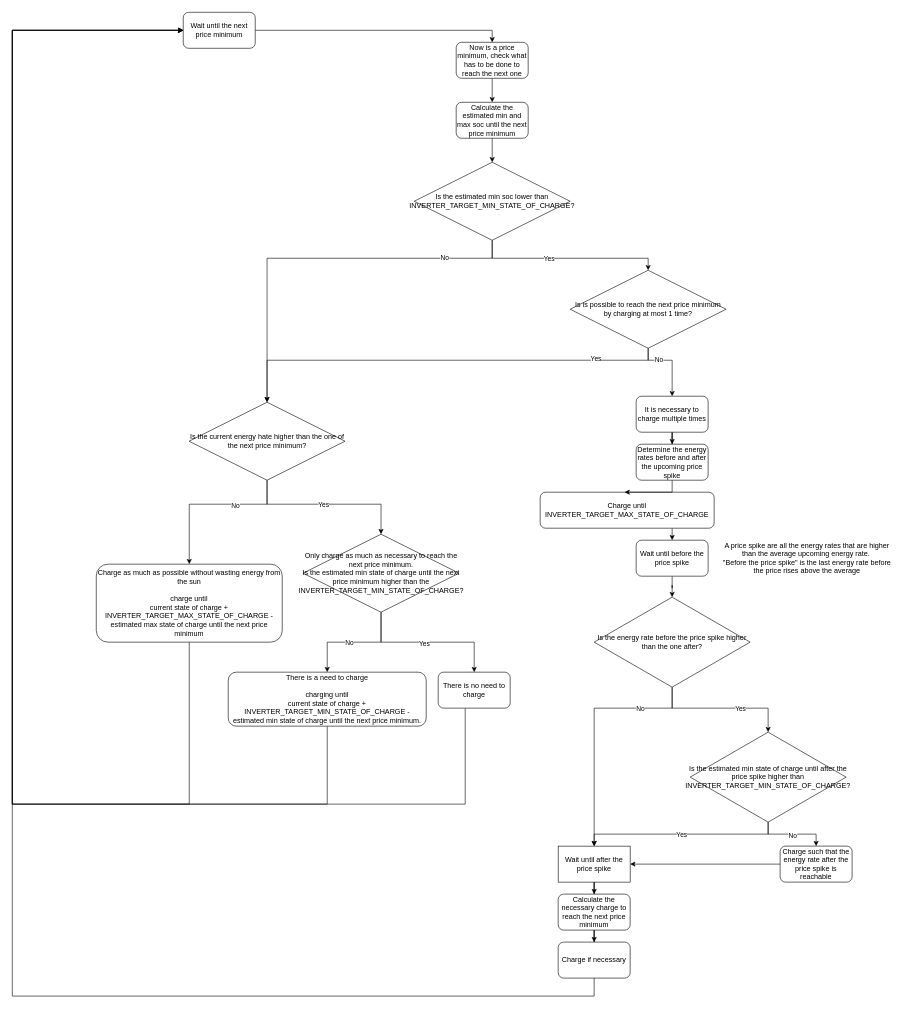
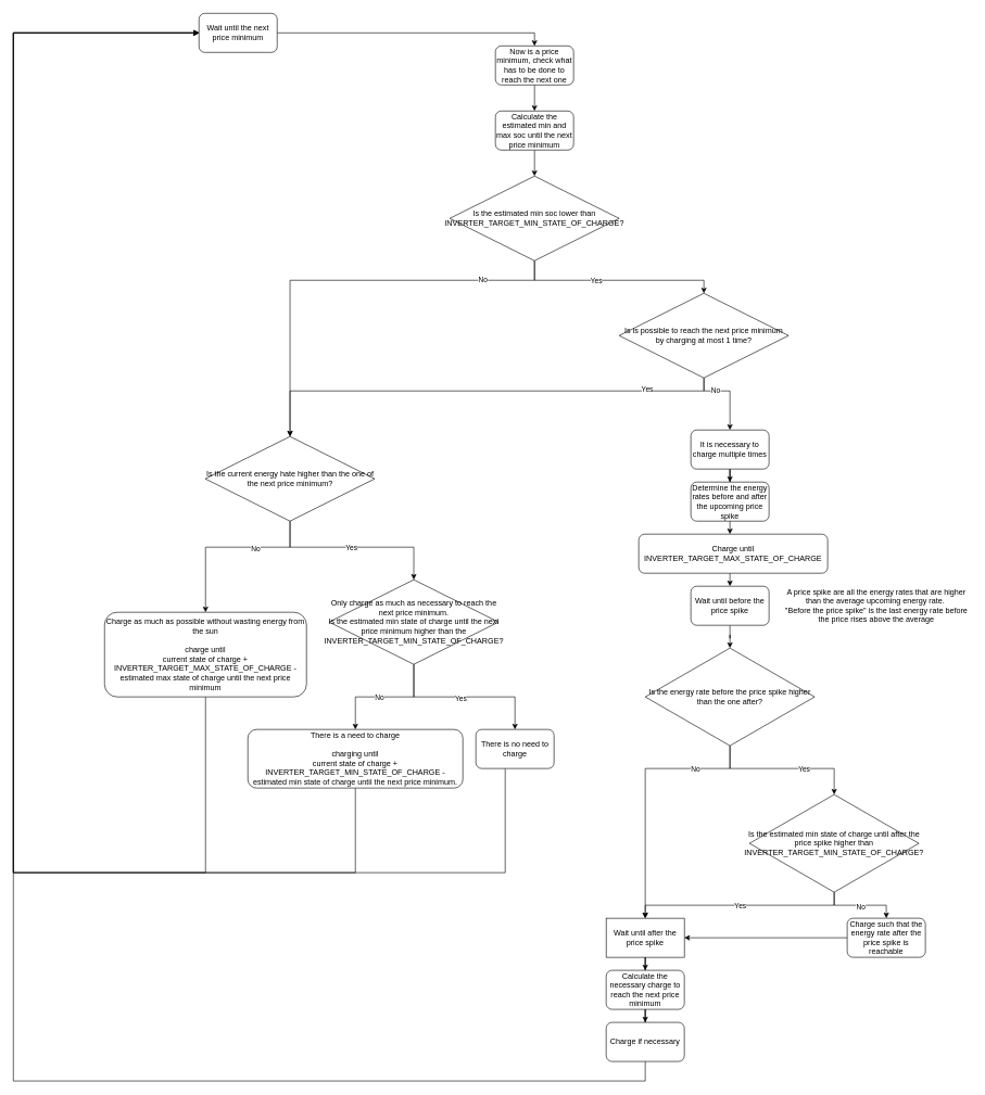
  <mxCell id="0" />
  <mxCell id="1" parent="0" />
  <mxCell id="2" style="edgeStyle=orthogonalEdgeStyle;rounded=0;orthogonalLoop=1;jettySize=auto;html=1;entryX=0.5;entryY=0;entryDx=0;entryDy=0;" parent="1" source="3" target="10" edge="1"><mxGeometry relative="1" as="geometry" /></mxCell>
  <mxCell id="3" value="Now is a price minimum, check what has to be done to reach the next one" style="rounded=1;whiteSpace=wrap;html=1;" parent="1" vertex="1"><mxGeometry x="760" y="70" width="120" height="60" as="geometry" /></mxCell>
  <mxCell id="4" style="edgeStyle=orthogonalEdgeStyle;rounded=0;orthogonalLoop=1;jettySize=auto;html=1;exitX=0.5;exitY=1;exitDx=0;exitDy=0;entryX=0.5;entryY=0;entryDx=0;entryDy=0;" parent="1" source="8" target="15" edge="1"><mxGeometry relative="1" as="geometry"><Array as="points"><mxPoint x="820" y="430" /><mxPoint x="1080" y="430" /></Array></mxGeometry></mxCell>
  <mxCell id="5" value="Yes" style="edgeLabel;html=1;align=center;verticalAlign=middle;resizable=0;points=[];" parent="4" vertex="1" connectable="0"><mxGeometry x="-0.2" relative="1" as="geometry"><mxPoint as="offset" /></mxGeometry></mxCell>
  <mxCell id="6" style="edgeStyle=orthogonalEdgeStyle;rounded=0;orthogonalLoop=1;jettySize=auto;html=1;entryX=0.5;entryY=0;entryDx=0;entryDy=0;exitX=0.5;exitY=1;exitDx=0;exitDy=0;" parent="1" source="8" target="32" edge="1"><mxGeometry relative="1" as="geometry"><Array as="points"><mxPoint x="820" y="430" /><mxPoint x="445" y="430" /></Array></mxGeometry></mxCell>
  <mxCell id="7" value="No" style="edgeLabel;html=1;align=center;verticalAlign=middle;resizable=0;points=[];" parent="6" vertex="1" connectable="0"><mxGeometry x="0.167" y="-1" relative="1" as="geometry"><mxPoint x="267" as="offset" /></mxGeometry></mxCell>
  <mxCell id="8" value="Is the estimated min soc lower than INVERTER_TARGET_MIN_STATE_OF_CHARGE?" style="rhombus;whiteSpace=wrap;html=1;" parent="1" vertex="1"><mxGeometry y="270" width="260" height="130" as="geometry" x="690" /></mxCell>
  <mxCell id="9" style="edgeStyle=orthogonalEdgeStyle;rounded=0;orthogonalLoop=1;jettySize=auto;html=1;entryX=0.5;entryY=0;entryDx=0;entryDy=0;" parent="1" source="10" target="8" edge="1"><mxGeometry relative="1" as="geometry" /></mxCell>
  <mxCell id="10" value="Calculate the estimated min and max soc until the next price minimum" style="rounded=1;whiteSpace=wrap;html=1;" parent="1" vertex="1"><mxGeometry x="760" y="170" width="120" height="60" as="geometry" /></mxCell>
  <mxCell id="11" style="edgeStyle=orthogonalEdgeStyle;rounded=0;orthogonalLoop=1;jettySize=auto;html=1;exitX=0.5;exitY=1;exitDx=0;exitDy=0;" parent="1" source="15" target="17" edge="1"><mxGeometry relative="1" as="geometry"><Array as="points"><mxPoint x="1080" y="600" /><mxPoint x="1120" y="600" /></Array></mxGeometry></mxCell>
  <mxCell id="12" value="No" style="edgeLabel;html=1;align=center;verticalAlign=middle;resizable=0;points=[];" parent="11" vertex="1" connectable="0"><mxGeometry x="-0.379" y="1" relative="1" as="geometry"><mxPoint as="offset" /></mxGeometry></mxCell>
  <mxCell id="13" style="edgeStyle=orthogonalEdgeStyle;rounded=0;orthogonalLoop=1;jettySize=auto;html=1;entryX=0.5;entryY=0;entryDx=0;entryDy=0;" parent="1" source="15" target="32" edge="1"><mxGeometry relative="1" as="geometry"><Array as="points"><mxPoint x="1080" y="600" /><mxPoint x="445" y="600" /></Array></mxGeometry></mxCell>
  <mxCell id="14" value="Yes" style="edgeLabel;html=1;align=center;verticalAlign=middle;resizable=0;points=[];" parent="13" vertex="1" connectable="0"><mxGeometry x="-0.703" y="-3" relative="1" as="geometry"><mxPoint as="offset" /></mxGeometry></mxCell>
  <mxCell id="15" value="Is is possible to reach the next price minimum by charging at most 1 time?" style="rhombus;whiteSpace=wrap;html=1;" parent="1" vertex="1"><mxGeometry x="950" y="450" width="260" height="130" as="geometry" /></mxCell>
  <mxCell id="16" style="edgeStyle=orthogonalEdgeStyle;rounded=0;orthogonalLoop=1;jettySize=auto;html=1;entryX=0.5;entryY=0;entryDx=0;entryDy=0;" parent="1" source="17" target="18" edge="1"><mxGeometry relative="1" as="geometry" /></mxCell>
  <mxCell id="17" value="It is necessary to charge multiple times" style="rounded=1;whiteSpace=wrap;html=1;" parent="1" vertex="1"><mxGeometry x="1060" y="660" width="120" height="60" as="geometry" /></mxCell>
  <mxCell id="18" value="Determine the energy rates before and after the upcoming price spike" style="rounded=1;whiteSpace=wrap;html=1;" parent="1" vertex="1"><mxGeometry x="1060" y="740" width="120" height="60" as="geometry" /></mxCell>
  <mxCell id="19" style="edgeStyle=orthogonalEdgeStyle;rounded=0;orthogonalLoop=1;jettySize=auto;html=1;entryX=0.5;entryY=0;entryDx=0;entryDy=0;" edge="1" parent="1" source="20" target="22"><mxGeometry relative="1" as="geometry"><Array as="points"><mxPoint x="1120" y="890" /><mxPoint x="1120" y="890" /></Array></mxGeometry></mxCell>
- <mxCell id="20" value="Charge until INVERTER_TARGET_MAX_STATE_OF_CHARGE" style="rounded=1;whiteSpace=wrap;html=1;" parent="1" vertex="1"><mxGeometry x="900" y="820" width="290" height="60" as="geometry" /></mxCell>
+ <mxCell id="20" value="Charge until INVERTER_TARGET_MAX_STATE_OF_CHARGE" style="rounded=1;whiteSpace=wrap;html=1;" parent="1" vertex="1"><mxGeometry x="980" y="820" width="290" height="60" as="geometry" /></mxCell>
  <mxCell id="21" style="edgeStyle=orthogonalEdgeStyle;rounded=0;orthogonalLoop=1;jettySize=auto;html=1;entryX=0.5;entryY=0;entryDx=0;entryDy=0;" edge="1" parent="1" source="22" target="27"><mxGeometry relative="1" as="geometry" /></mxCell>
  <mxCell id="22" value="Wait until before the price spike" style="whiteSpace=wrap;html=1;rounded=1;" parent="1" vertex="1"><mxGeometry x="1060" y="900" width="120" height="60" as="geometry" /></mxCell>
  <mxCell id="23" style="edgeStyle=orthogonalEdgeStyle;rounded=0;orthogonalLoop=1;jettySize=auto;html=1;entryX=0.5;entryY=0;entryDx=0;entryDy=0;" edge="1" parent="1" source="27" target="50"><mxGeometry relative="1" as="geometry"><Array as="points"><mxPoint x="1120" y="1180" /><mxPoint x="1280" y="1180" /></Array></mxGeometry></mxCell>
  <mxCell id="24" value="Yes" style="edgeLabel;html=1;align=center;verticalAlign=middle;resizable=0;points=[];" vertex="1" connectable="0" parent="23"><mxGeometry x="0.253" y="-1" relative="1" as="geometry"><mxPoint x="1" as="offset" /></mxGeometry></mxCell>
  <mxCell id="25" style="edgeStyle=orthogonalEdgeStyle;rounded=0;orthogonalLoop=1;jettySize=auto;html=1;entryX=0.5;entryY=0;entryDx=0;entryDy=0;" edge="1" parent="1" source="27" target="52"><mxGeometry relative="1" as="geometry"><Array as="points"><mxPoint x="1120" y="1180" /><mxPoint x="990" y="1180" /></Array></mxGeometry></mxCell>
  <mxCell id="26" value="No" style="edgeLabel;html=1;align=center;verticalAlign=middle;resizable=0;points=[];" vertex="1" connectable="0" parent="25"><mxGeometry x="-0.549" y="1" relative="1" as="geometry"><mxPoint as="offset" /></mxGeometry></mxCell>
  <mxCell id="27" value="Is the energy rate before the price spike higher than the one after?" style="rhombus;whiteSpace=wrap;html=1;" parent="1" vertex="1"><mxGeometry x="990" y="995" width="260" height="150" as="geometry" /></mxCell>
  <mxCell id="28" style="edgeStyle=orthogonalEdgeStyle;rounded=0;orthogonalLoop=1;jettySize=auto;html=1;exitX=0.5;exitY=1;exitDx=0;exitDy=0;entryX=0.5;entryY=0;entryDx=0;entryDy=0;" parent="1" source="32" target="37" edge="1"><mxGeometry relative="1" as="geometry"><Array as="points"><mxPoint x="444.68" y="840" /><mxPoint x="634.68" y="840" /></Array></mxGeometry></mxCell>
  <mxCell id="29" value="Yes" style="edgeLabel;html=1;align=center;verticalAlign=middle;resizable=0;points=[];" parent="28" vertex="1" connectable="0"><mxGeometry x="-0.04" relative="1" as="geometry"><mxPoint as="offset" /></mxGeometry></mxCell>
  <mxCell id="30" style="edgeStyle=orthogonalEdgeStyle;rounded=0;orthogonalLoop=1;jettySize=auto;html=1;" edge="1" parent="1" source="32" target="43"><mxGeometry relative="1" as="geometry"><Array as="points"><mxPoint x="445" y="840" /><mxPoint x="315" y="840" /></Array></mxGeometry></mxCell>
  <mxCell id="31" value="No" style="edgeLabel;html=1;align=center;verticalAlign=middle;resizable=0;points=[];" vertex="1" connectable="0" parent="30"><mxGeometry x="-0.307" y="2" relative="1" as="geometry"><mxPoint as="offset" /></mxGeometry></mxCell>
  <mxCell id="32" value="Is the current energy hate higher than the one of the next price minimum?" style="rhombus;whiteSpace=wrap;html=1;" parent="1" vertex="1"><mxGeometry x="314.68" y="670" width="260" height="130" as="geometry" /></mxCell>
  <mxCell id="33" style="edgeStyle=orthogonalEdgeStyle;rounded=0;orthogonalLoop=1;jettySize=auto;html=1;entryX=0.5;entryY=0;entryDx=0;entryDy=0;" parent="1" source="37" target="39" edge="1"><mxGeometry relative="1" as="geometry" /></mxCell>
  <mxCell id="34" value="Yes" style="edgeLabel;html=1;align=center;verticalAlign=middle;resizable=0;points=[];" parent="33" vertex="1" connectable="0"><mxGeometry x="-0.041" y="-1" relative="1" as="geometry"><mxPoint y="1" as="offset" /></mxGeometry></mxCell>
  <mxCell id="35" style="edgeStyle=orthogonalEdgeStyle;rounded=0;orthogonalLoop=1;jettySize=auto;html=1;" edge="1" parent="1" source="37" target="41"><mxGeometry relative="1" as="geometry" /></mxCell>
  <mxCell id="36" value="No" style="edgeLabel;html=1;align=center;verticalAlign=middle;resizable=0;points=[];" vertex="1" connectable="0" parent="35"><mxGeometry x="0.088" relative="1" as="geometry"><mxPoint as="offset" /></mxGeometry></mxCell>
  <mxCell id="37" value="Only charge as much as necessary to reach the next price minimum.&lt;div&gt;Is the estimated min state of charge until the next price minimum higher than the INVERTER_TARGET_MIN_STATE_OF_CHARGE?&lt;/div&gt;" style="rhombus;whiteSpace=wrap;html=1;" parent="1" vertex="1"><mxGeometry x="504.68" y="890" width="260" height="130" as="geometry" /></mxCell>
  <mxCell id="38" style="edgeStyle=orthogonalEdgeStyle;rounded=0;orthogonalLoop=1;jettySize=auto;html=1;entryX=0;entryY=0.5;entryDx=0;entryDy=0;" parent="1" source="39" target="45" edge="1"><mxGeometry relative="1" as="geometry"><Array as="points"><mxPoint x="775" y="1340" /><mxPoint x="20" y="1340" /><mxPoint x="20" y="50" /></Array></mxGeometry></mxCell>
  <mxCell id="39" value="There is no need to charge" style="rounded=1;whiteSpace=wrap;html=1;" parent="1" vertex="1"><mxGeometry x="730" y="1120" width="120" height="60" as="geometry" /></mxCell>
  <mxCell id="40" style="edgeStyle=orthogonalEdgeStyle;rounded=0;orthogonalLoop=1;jettySize=auto;html=1;entryX=0;entryY=0.5;entryDx=0;entryDy=0;exitX=0.5;exitY=1;exitDx=0;exitDy=0;" parent="1" source="41" target="45" edge="1"><mxGeometry relative="1" as="geometry"><Array as="points"><mxPoint x="545" y="1340" /><mxPoint x="20" y="1340" /><mxPoint x="20" y="50" /></Array></mxGeometry></mxCell>
  <mxCell id="41" value="&lt;div&gt;There is a need to charge&lt;/div&gt;&lt;div&gt;&lt;br&gt;&lt;/div&gt;charging until&lt;div&gt;current state of charge + INVERTER_TARGET_MIN_STATE_OF_CHARGE - estimated min state of charge until the next price minimum.&lt;/div&gt;" style="rounded=1;whiteSpace=wrap;html=1;" parent="1" vertex="1"><mxGeometry x="380" y="1120" width="330" height="90" as="geometry" /></mxCell>
  <mxCell id="42" style="edgeStyle=orthogonalEdgeStyle;rounded=0;orthogonalLoop=1;jettySize=auto;html=1;entryX=0;entryY=0.5;entryDx=0;entryDy=0;" parent="1" source="43" target="45" edge="1"><mxGeometry relative="1" as="geometry"><Array as="points"><mxPoint x="315" y="1340" /><mxPoint x="20" y="1340" /><mxPoint x="20" y="50" /></Array></mxGeometry></mxCell>
  <mxCell id="43" value="&lt;div&gt;Charge as much as possible without wasting energy from the sun&lt;/div&gt;&lt;div&gt;&lt;br&gt;&lt;/div&gt;charge until&lt;div&gt;current state of charge + INVERTER_TARGET_MAX_STATE_OF_CHARGE - estimated max state of charge until the next price minimum&lt;/div&gt;" style="rounded=1;whiteSpace=wrap;html=1;" parent="1" vertex="1"><mxGeometry x="160" y="940" width="310" height="130" as="geometry" /></mxCell>
  <mxCell id="44" style="edgeStyle=orthogonalEdgeStyle;rounded=0;orthogonalLoop=1;jettySize=auto;html=1;entryX=0.5;entryY=0;entryDx=0;entryDy=0;" parent="1" source="45" target="3" edge="1"><mxGeometry relative="1" as="geometry" /></mxCell>
  <mxCell id="45" value="Wait until the next price minimum" style="rounded=1;whiteSpace=wrap;html=1;" parent="1" vertex="1"><mxGeometry x="305" y="20" width="120" height="60" as="geometry" /></mxCell>
  <mxCell id="46" style="edgeStyle=orthogonalEdgeStyle;rounded=0;orthogonalLoop=1;jettySize=auto;html=1;entryX=0.5;entryY=0;entryDx=0;entryDy=0;" edge="1" parent="1" source="50" target="52"><mxGeometry relative="1" as="geometry"><Array as="points"><mxPoint x="1280" y="1390" /><mxPoint x="990" y="1390" /></Array></mxGeometry></mxCell>
  <mxCell id="47" value="Yes" style="edgeLabel;html=1;align=center;verticalAlign=middle;resizable=0;points=[];" vertex="1" connectable="0" parent="46"><mxGeometry y="1" relative="1" as="geometry"><mxPoint as="offset" /></mxGeometry></mxCell>
  <mxCell id="48" style="edgeStyle=orthogonalEdgeStyle;rounded=0;orthogonalLoop=1;jettySize=auto;html=1;entryX=0.5;entryY=0;entryDx=0;entryDy=0;" edge="1" parent="1" source="50" target="54"><mxGeometry relative="1" as="geometry" /></mxCell>
  <mxCell id="49" value="No" style="edgeLabel;html=1;align=center;verticalAlign=middle;resizable=0;points=[];" vertex="1" connectable="0" parent="48"><mxGeometry x="0.008" y="-2" relative="1" as="geometry"><mxPoint as="offset" /></mxGeometry></mxCell>
  <mxCell id="50" value="Is the estimated min state of charge until after the price spike higher than INVERTER_TARGET_MIN_STATE_OF_CHARGE?" style="rhombus;whiteSpace=wrap;html=1;" vertex="1" parent="1"><mxGeometry x="1150" y="1220" width="260" height="150" as="geometry" /></mxCell>
  <mxCell id="51" style="edgeStyle=orthogonalEdgeStyle;rounded=0;orthogonalLoop=1;jettySize=auto;html=1;" edge="1" parent="1" source="52" target="56"><mxGeometry relative="1" as="geometry" /></mxCell>
  <mxCell id="52" value="Wait until after the price spike" style="whiteSpace=wrap;html=1;rounded=0;" vertex="1" parent="1"><mxGeometry x="930" y="1410" width="120" height="60" as="geometry" /></mxCell>
  <mxCell id="53" style="edgeStyle=orthogonalEdgeStyle;rounded=0;orthogonalLoop=1;jettySize=auto;html=1;entryX=1;entryY=0.5;entryDx=0;entryDy=0;" edge="1" parent="1" source="54" target="52"><mxGeometry relative="1" as="geometry"><Array as="points"><mxPoint x="1110" y="1440" /><mxPoint x="1110" y="1440" /></Array></mxGeometry></mxCell>
  <mxCell id="54" value="Charge such that the energy rate after the price spike is reachable" style="rounded=1;whiteSpace=wrap;html=1;" vertex="1" parent="1"><mxGeometry x="1300" y="1410" width="120" height="60" as="geometry" /></mxCell>
  <mxCell id="55" value="" style="edgeStyle=orthogonalEdgeStyle;rounded=0;orthogonalLoop=1;jettySize=auto;html=1;" edge="1" parent="1" source="56" target="58"><mxGeometry relative="1" as="geometry" /></mxCell>
  <mxCell id="56" value="Calculate the necessary charge to reach the next price minimum" style="rounded=1;whiteSpace=wrap;html=1;" vertex="1" parent="1"><mxGeometry x="930" y="1490" width="120" height="60" as="geometry" /></mxCell>
  <mxCell id="57" style="edgeStyle=orthogonalEdgeStyle;rounded=0;orthogonalLoop=1;jettySize=auto;html=1;entryX=0;entryY=0.5;entryDx=0;entryDy=0;" edge="1" parent="1" source="58" target="45"><mxGeometry relative="1" as="geometry"><Array as="points"><mxPoint x="990" y="1660" /><mxPoint x="20" y="1660" /><mxPoint x="20" y="50" /></Array></mxGeometry></mxCell>
  <mxCell id="58" value="Charge if necessary" style="rounded=1;whiteSpace=wrap;html=1;" vertex="1" parent="1"><mxGeometry x="930" y="1570" width="120" height="60" as="geometry" /></mxCell>
  <mxCell id="59" style="edgeStyle=orthogonalEdgeStyle;rounded=0;orthogonalLoop=1;jettySize=auto;html=1;entryX=0.485;entryY=0;entryDx=0;entryDy=0;entryPerimeter=0;" edge="1" parent="1" source="18" target="20"><mxGeometry relative="1" as="geometry" /></mxCell>
  <mxCell id="60" value="A price spike are all the energy rates that are higher than the average upcoming energy rate.&amp;nbsp;&lt;div&gt;&quot;Before the price spike&quot; is the last energy rate before the price rises above the average&lt;/div&gt;" style="text;html=1;align=center;verticalAlign=middle;whiteSpace=wrap;rounded=0;" vertex="1" parent="1"><mxGeometry x="1200" y="900" width="290" height="60" as="geometry" /></mxCell>
